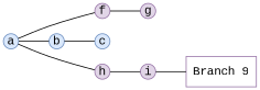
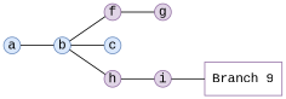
  digraph {
    bgcolor=white
    fontname="Liberation Mono"
    rankdir=LR
    node [color="#9673a6" fillcolor="#e1d5e7" fixedsize=true fontcolor=black fontname="Liberation Mono" group=gbox2 shape=circle style=filled]
    edge [arrowhead=none color=black fontname="Liberation Mono" weight=2]
    n1 [color="#6c8ebf" fillcolor="#dae8fc" group=gbox1 label=a width=0.25]
    n2 [color="#6c8ebf" fillcolor="#dae8fc" group=gbox1 label=b width=0.25]
    n3 [label=f width=0.25]
    n4 [color="#6c8ebf" fillcolor="#dae8fc" group=gbox1 label=c width=0.25]
    n5 [label=h width=0.25]
    n6 [label=g width=0.25]
    n7 [label=i width=0.25]
    n8 [fixedsize=false label="Branch 9" shape=box width=0.25 style=""]
    n1 -> n2
-   n1 -> n3
+   n2 -> n3
    n2 -> n4
-   n1 -> n5
+   n2 -> n5
    n3 -> n6
    n5 -> n7
    n7 -> n8
  }
